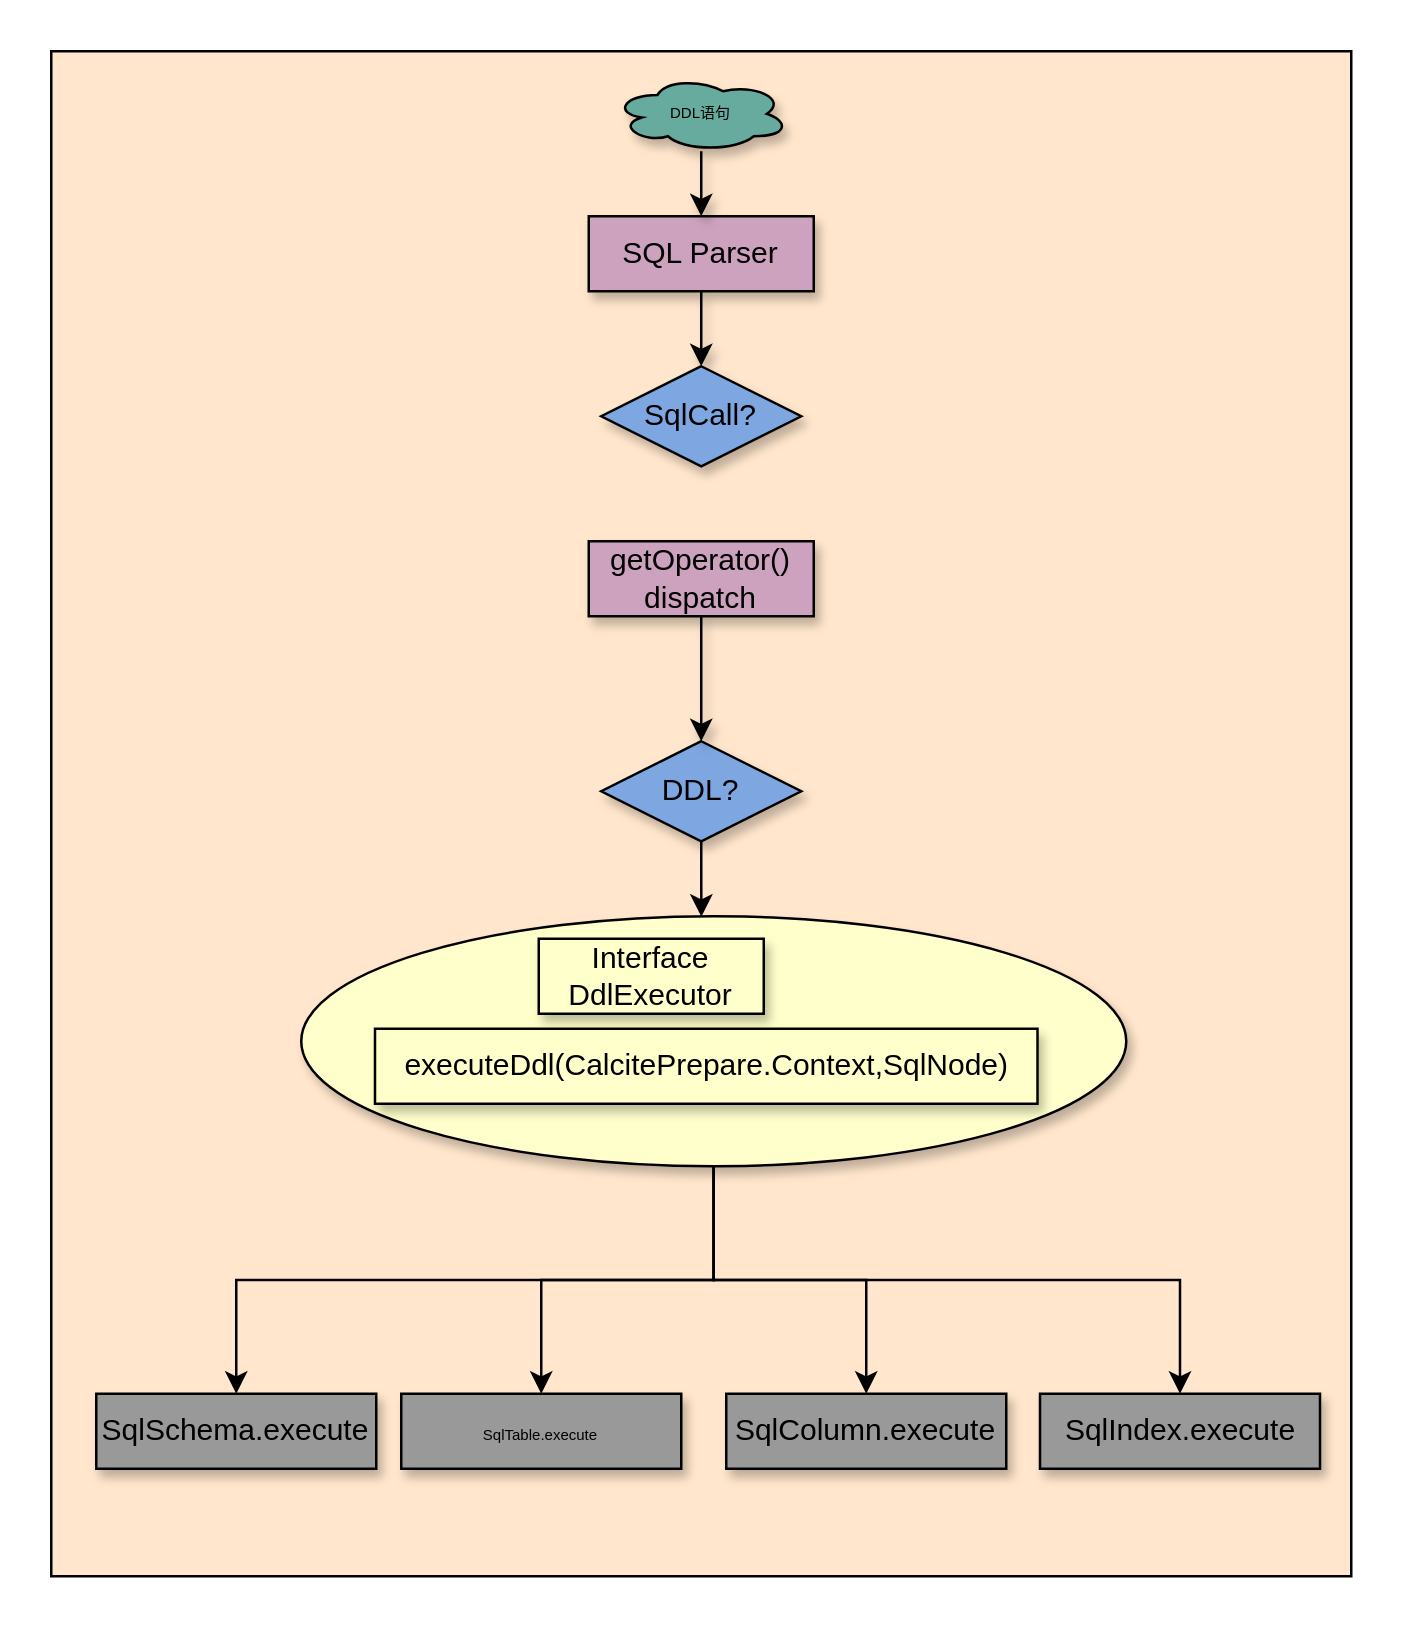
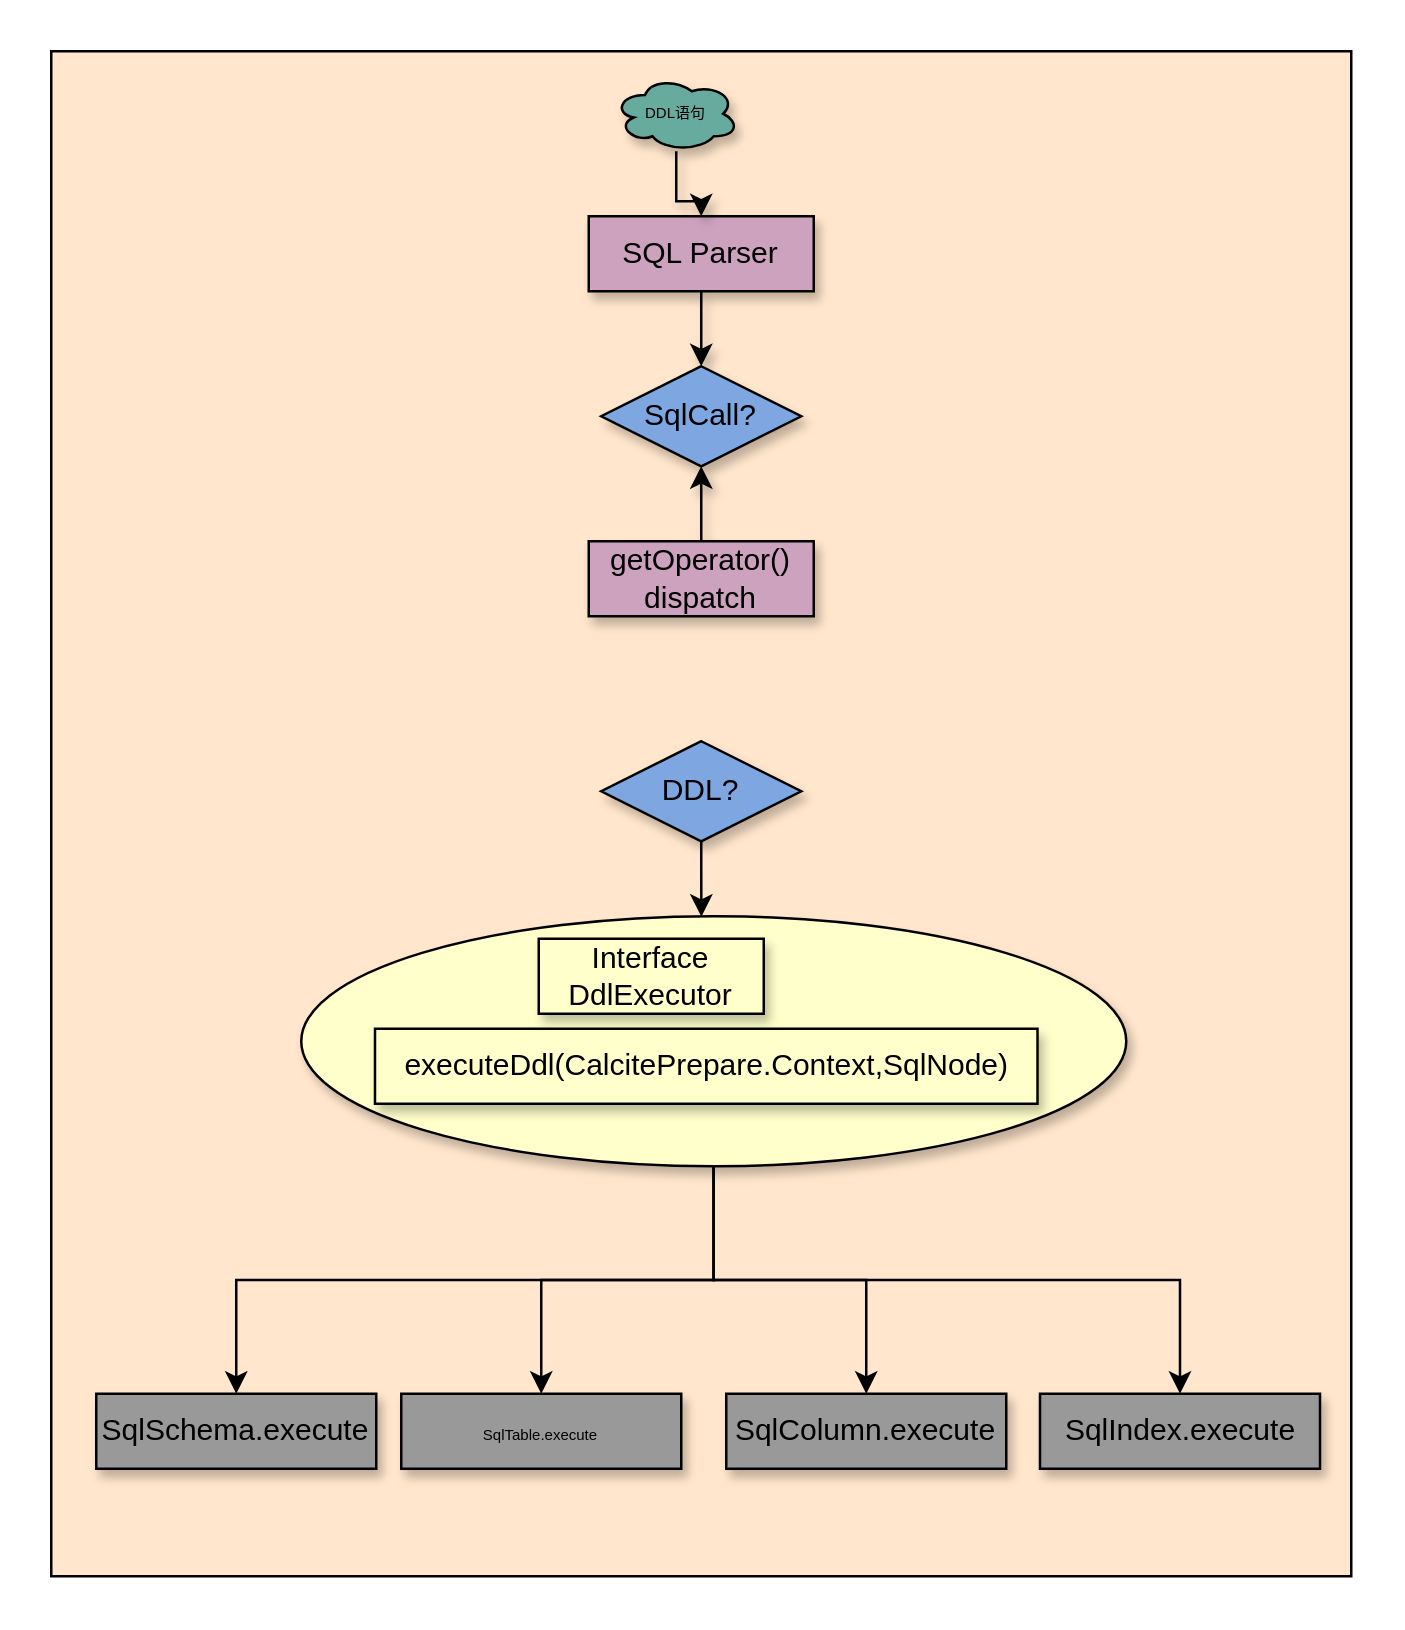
  <mxCell id="0" />
  <mxCell id="1" parent="0" />
  <mxCell id="2" value="" style="rounded=0;whiteSpace=wrap;html=1;fillColor=#FFE6CC;" vertex="1" parent="1"><mxGeometry x="20" y="20" width="520" height="610" as="geometry" /></mxCell>
  <mxCell id="3" value="" style="edgeStyle=orthogonalEdgeStyle;rounded=0;orthogonalLoop=1;jettySize=auto;html=1;fontSize=6;entryX=0.5;entryY=0;entryDx=0;entryDy=0;" edge="1" parent="1" source="4" target="15"><mxGeometry relative="1" as="geometry" /></mxCell>
  <mxCell id="4" value="" style="ellipse;whiteSpace=wrap;html=1;fillColor=#FFFFCC;shadow=1;" vertex="1" parent="1"><mxGeometry x="120" y="366" width="330" height="100" as="geometry" /></mxCell>
  <mxCell id="5" value="" style="edgeStyle=orthogonalEdgeStyle;rounded=0;orthogonalLoop=1;jettySize=auto;html=1;shadow=1;" edge="1" parent="1" source="6" target="7"><mxGeometry relative="1" as="geometry" /></mxCell>
  <mxCell id="6" value="SQL Parser" style="rounded=0;whiteSpace=wrap;html=1;fillColor=#CDA2BE;shadow=1;" vertex="1" parent="1"><mxGeometry x="235" y="86" width="90" height="30" as="geometry" /></mxCell>
  <mxCell id="7" value="SqlCall?" style="rhombus;whiteSpace=wrap;html=1;fillColor=#7EA6E0;shadow=1;" vertex="1" parent="1"><mxGeometry x="240" y="146" width="80" height="40" as="geometry" /></mxCell>
  <mxCell id="8" value="" style="edgeStyle=orthogonalEdgeStyle;rounded=0;orthogonalLoop=1;jettySize=auto;html=1;entryX=0.485;entryY=0.002;entryDx=0;entryDy=0;entryPerimeter=0;" edge="1" parent="1" source="9" target="4"><mxGeometry relative="1" as="geometry" /></mxCell>
  <mxCell id="9" value="DDL?" style="rhombus;whiteSpace=wrap;html=1;fillColor=#7EA6E0;shadow=1;" vertex="1" parent="1"><mxGeometry x="240" y="296" width="80" height="40" as="geometry" /></mxCell>
- <mxCell id="10" value="" style="edgeStyle=orthogonalEdgeStyle;rounded=0;orthogonalLoop=1;jettySize=auto;html=1;shadow=1;" edge="1" parent="1" source="11" target="9"><mxGeometry relative="1" as="geometry" /></mxCell>
+ <mxCell id="10" value="" style="edgeStyle=orthogonalEdgeStyle;rounded=0;orthogonalLoop=1;jettySize=auto;html=1;shadow=1;" edge="1" parent="1" source="11" target="7"><mxGeometry relative="1" as="geometry" /></mxCell>
  <mxCell id="11" value="getOperator()&lt;br&gt;dispatch" style="rounded=0;whiteSpace=wrap;html=1;fillColor=#CDA2BE;shadow=1;" vertex="1" parent="1"><mxGeometry x="235" y="216" width="90" height="30" as="geometry" /></mxCell>
  <mxCell id="12" value="Interface&lt;br&gt;DdlExecutor" style="rounded=0;whiteSpace=wrap;html=1;shadow=1;fillColor=#FFFFCC;" vertex="1" parent="1"><mxGeometry x="215" y="375" width="90" height="30" as="geometry" /></mxCell>
  <mxCell id="13" value="executeDdl(CalcitePrepare.Context,SqlNode)" style="rounded=0;whiteSpace=wrap;html=1;shadow=1;fillColor=#FFFFCC;" vertex="1" parent="1"><mxGeometry x="149.5" y="411" width="265" height="30" as="geometry" /></mxCell>
  <mxCell id="14" value="SqlSchema.execute" style="rounded=0;whiteSpace=wrap;html=1;shadow=1;fillColor=#999999;" vertex="1" parent="1"><mxGeometry x="38" y="557" width="112" height="30" as="geometry" /></mxCell>
  <mxCell id="15" value="&lt;font style=&quot;font-size: 6px&quot;&gt;SqlTable.execute&lt;/font&gt;" style="rounded=0;whiteSpace=wrap;html=1;shadow=1;fillColor=#999999;" vertex="1" parent="1"><mxGeometry x="160" y="557" width="112" height="30" as="geometry" /></mxCell>
  <mxCell id="16" value="SqlColumn.execute" style="rounded=0;whiteSpace=wrap;html=1;shadow=1;fillColor=#999999;" vertex="1" parent="1"><mxGeometry x="290" y="557" width="112" height="30" as="geometry" /></mxCell>
  <mxCell id="17" value="" style="edgeStyle=orthogonalEdgeStyle;rounded=0;orthogonalLoop=1;jettySize=auto;html=1;fontSize=6;entryX=0.5;entryY=0;entryDx=0;entryDy=0;shadow=1;" edge="1" parent="1" source="18" target="6"><mxGeometry relative="1" as="geometry" /></mxCell>
- <mxCell id="18" value="DDL语句" style="ellipse;shape=cloud;whiteSpace=wrap;html=1;fontSize=6;fillColor=#67AB9F;shadow=1;" vertex="1" parent="1"><mxGeometry x="245" y="30" width="70" height="30" as="geometry" /></mxCell>
+ <mxCell id="18" value="DDL语句" style="ellipse;shape=cloud;whiteSpace=wrap;html=1;fontSize=6;fillColor=#67AB9F;shadow=1;" vertex="1" parent="1"><mxGeometry x="245" y="30" width="50" height="30" as="geometry" /></mxCell>
  <mxCell id="19" value="SqlIndex.execute" style="rounded=0;whiteSpace=wrap;html=1;shadow=1;fillColor=#999999;" vertex="1" parent="1"><mxGeometry x="415.5" y="557" width="112" height="30" as="geometry" /></mxCell>
  <mxCell id="20" value="" style="edgeStyle=orthogonalEdgeStyle;rounded=0;orthogonalLoop=1;jettySize=auto;html=1;fontSize=6;entryX=0.5;entryY=0;entryDx=0;entryDy=0;exitX=0.5;exitY=1;exitDx=0;exitDy=0;" edge="1" parent="1" source="4" target="16"><mxGeometry relative="1" as="geometry"><mxPoint x="295" y="476" as="sourcePoint" /><mxPoint x="226" y="546" as="targetPoint" /></mxGeometry></mxCell>
  <mxCell id="21" value="" style="edgeStyle=orthogonalEdgeStyle;rounded=0;orthogonalLoop=1;jettySize=auto;html=1;fontSize=6;exitX=0.5;exitY=1;exitDx=0;exitDy=0;" edge="1" parent="1" source="4" target="14"><mxGeometry relative="1" as="geometry"><mxPoint x="305" y="486" as="sourcePoint" /><mxPoint x="236" y="556" as="targetPoint" /></mxGeometry></mxCell>
  <mxCell id="22" value="" style="edgeStyle=orthogonalEdgeStyle;rounded=0;orthogonalLoop=1;jettySize=auto;html=1;fontSize=6;exitX=0.5;exitY=1;exitDx=0;exitDy=0;" edge="1" parent="1" source="4" target="19"><mxGeometry relative="1" as="geometry"><mxPoint x="315" y="496" as="sourcePoint" /><mxPoint x="246" y="566" as="targetPoint" /></mxGeometry></mxCell>
